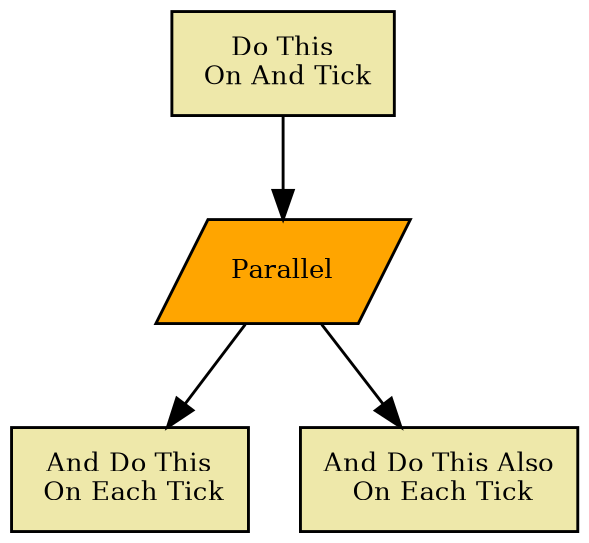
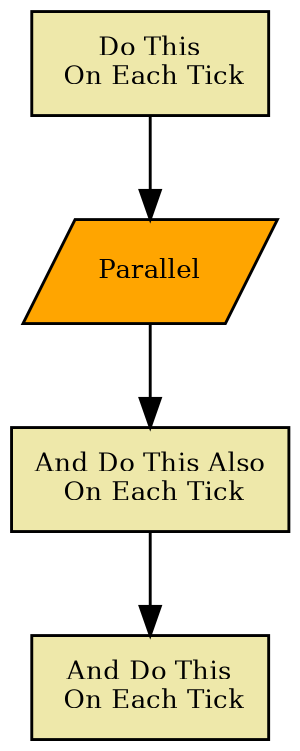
  digraph {
    fontname="times-roman"
    node [fillcolor=palegoldenrod fontcolor=black fontname="times-roman" fontsize=9 shape=rectangle style=filled]
    edge [fontname="times-roman"]
    n1 [fillcolor=orange label=Parallel shape=parallelogram]
    n2 [label="And Do This\n On Each Tick"]
    n3 [label="And Do This Also\n On Each Tick"]
-   n4 [label="Do This\n On And Tick"]
-   n1 -> n2
+   n4 [label="Do This\n On Each Tick"]
+   n3 -> n2
    n1 -> n3
    n4 -> n1
  }
